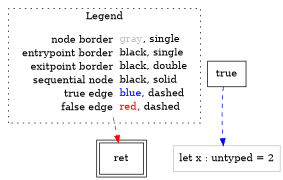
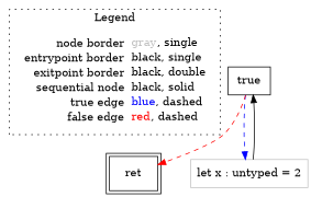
  digraph {
    node [shape=rect color=black]
    edge [style=dashed]
    n1 [label=<<table border="0" cellpadding="2" cellspacing="0" cellborder="0"><tr><td align="right">node border&nbsp;</td><td align="left"><font color="gray">gray</font>, single</td></tr><tr><td align="right">entrypoint border&nbsp;</td><td align="left"><font color="black">black</font>, single</td></tr><tr><td align="right">exitpoint border&nbsp;</td><td align="left"><font color="black">black</font>, double</td></tr><tr><td align="right">sequential node&nbsp;</td><td align="left"><font color="black">black</font>, solid</td></tr><tr><td align="right">true edge&nbsp;</td><td align="left"><font color="blue">blue</font>, dashed</td></tr><tr><td align="right">false edge&nbsp;</td><td align="left"><font color="red">red</font>, dashed</td></tr></table>> shape=plaintext color=""]
    n2 [label=<true>]
    n3 [color=gray label=<let x : untyped = 2>]
    n4 [label=<ret> peripheries=2]
    subgraph cluster_1 {
      label=Legend
      style=dotted
      n1
    }
    n2 -> n3 [color=blue]
-   n1 -> n4 [color=red]
+   n2 -> n4 [color=red]
+   n3 -> n2 [color=black style=""]
  }
